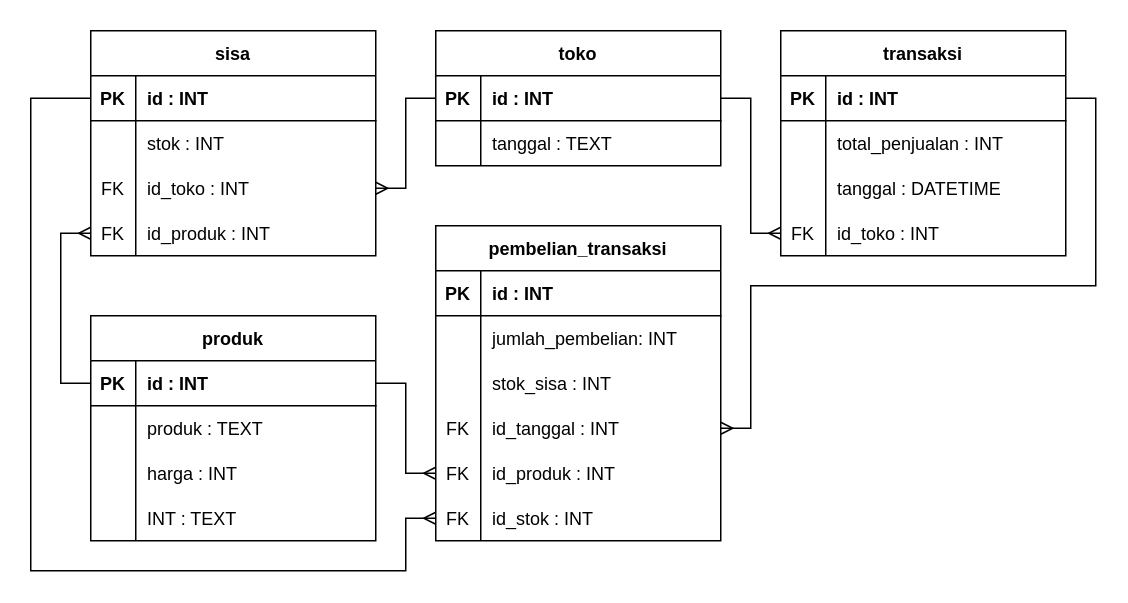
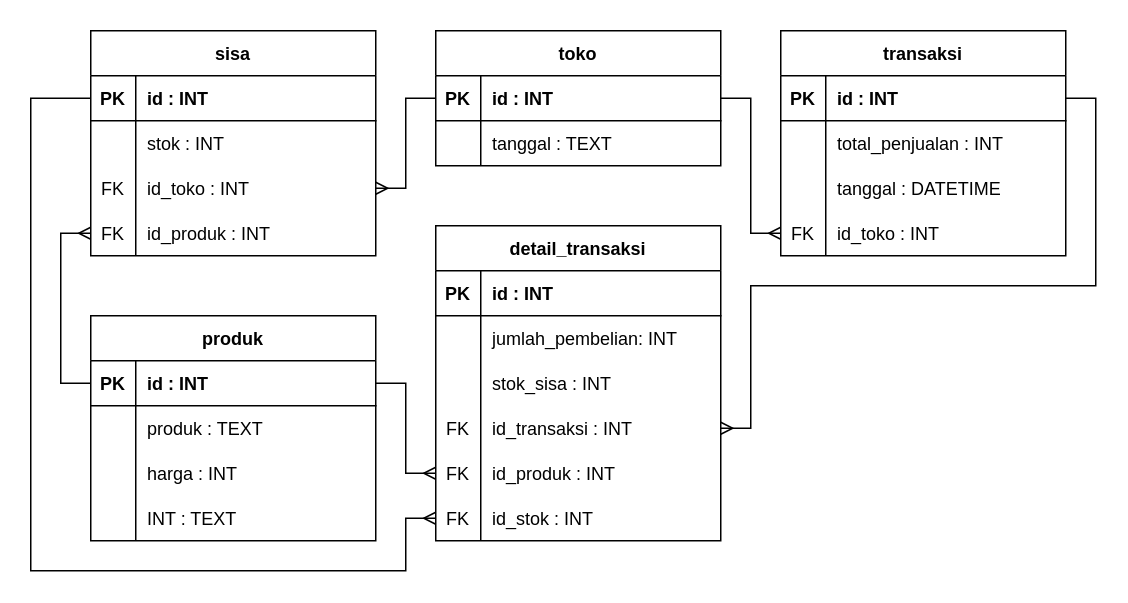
  <mxCell id="0" />
  <mxCell id="1" parent="0" />
  <mxCell id="2" style="edgeStyle=orthogonalEdgeStyle;rounded=0;orthogonalLoop=1;jettySize=auto;html=1;exitX=0;exitY=0.5;exitDx=0;exitDy=0;entryX=1;entryY=0.5;entryDx=0;entryDy=0;endArrow=ERmany;endFill=0;" parent="1" source="41" target="15" edge="1"><mxGeometry relative="1" as="geometry" /></mxCell>
  <mxCell id="3" style="edgeStyle=orthogonalEdgeStyle;rounded=0;orthogonalLoop=1;jettySize=auto;html=1;exitX=1;exitY=0.5;exitDx=0;exitDy=0;entryX=0;entryY=0.5;entryDx=0;entryDy=0;endArrow=ERmany;endFill=0;" parent="1" source="41" target="57" edge="1"><mxGeometry relative="1" as="geometry" /></mxCell>
  <mxCell id="4" style="edgeStyle=orthogonalEdgeStyle;rounded=0;orthogonalLoop=1;jettySize=auto;html=1;exitX=0;exitY=0.5;exitDx=0;exitDy=0;entryX=0;entryY=0.5;entryDx=0;entryDy=0;endArrow=ERmany;endFill=0;" parent="1" source="61" target="18" edge="1"><mxGeometry relative="1" as="geometry" /></mxCell>
  <mxCell id="5" style="edgeStyle=orthogonalEdgeStyle;rounded=0;orthogonalLoop=1;jettySize=auto;html=1;entryX=1;entryY=0.5;entryDx=0;entryDy=0;endArrow=ERmany;endFill=0;exitX=1;exitY=0.5;exitDx=0;exitDy=0;" parent="1" source="48" target="31" edge="1"><mxGeometry relative="1" as="geometry"><mxPoint x="550" y="300" as="sourcePoint" /><Array as="points"><mxPoint x="730" y="65" /><mxPoint x="730" y="190" /><mxPoint x="500" y="190" /><mxPoint x="500" y="285" /></Array></mxGeometry></mxCell>
  <mxCell id="6" style="edgeStyle=orthogonalEdgeStyle;rounded=0;orthogonalLoop=1;jettySize=auto;html=1;exitX=1;exitY=0.5;exitDx=0;exitDy=0;entryX=0;entryY=0.5;entryDx=0;entryDy=0;endArrow=ERmany;endFill=0;" parent="1" source="61" target="34" edge="1"><mxGeometry relative="1" as="geometry" /></mxCell>
  <mxCell id="7" style="edgeStyle=orthogonalEdgeStyle;rounded=0;orthogonalLoop=1;jettySize=auto;html=1;exitX=0;exitY=0.5;exitDx=0;exitDy=0;entryX=0;entryY=0.5;entryDx=0;entryDy=0;endArrow=ERmany;endFill=0;" parent="1" source="9" target="37" edge="1"><mxGeometry relative="1" as="geometry"><Array as="points"><mxPoint x="20" y="65" /><mxPoint x="20" y="380" /><mxPoint x="270" y="380" /><mxPoint x="270" y="345" /></Array></mxGeometry></mxCell>
  <mxCell id="8" value="sisa" style="shape=table;startSize=30;container=1;collapsible=1;childLayout=tableLayout;fixedRows=1;rowLines=0;fontStyle=1;align=center;resizeLast=1;columnLines=1;horizontal=1;arcSize=15;" parent="1" vertex="1"><mxGeometry x="60" y="20" width="190" height="150" as="geometry"><mxRectangle x="470" y="60" width="60" height="30" as="alternateBounds" /></mxGeometry></mxCell>
  <mxCell id="9" value="" style="shape=partialRectangle;collapsible=0;dropTarget=0;pointerEvents=0;fillColor=none;top=0;left=0;bottom=1;right=0;points=[[0,0.5],[1,0.5]];portConstraint=eastwest;" parent="8" vertex="1"><mxGeometry y="30" width="190" height="30" as="geometry" /></mxCell>
  <mxCell id="10" value="PK" style="shape=partialRectangle;connectable=0;fillColor=none;top=0;left=0;bottom=0;right=0;fontStyle=1;overflow=hidden;" parent="9" vertex="1"><mxGeometry width="30" height="30" as="geometry" /></mxCell>
  <mxCell id="11" value="id : INT" style="shape=partialRectangle;connectable=0;fillColor=none;top=0;left=0;bottom=0;right=0;align=left;spacingLeft=6;fontStyle=1;overflow=hidden;" parent="9" vertex="1"><mxGeometry x="30" width="160" height="30" as="geometry" /></mxCell>
  <mxCell id="12" value="" style="shape=partialRectangle;collapsible=0;dropTarget=0;pointerEvents=0;fillColor=none;top=0;left=0;bottom=0;right=0;points=[[0,0.5],[1,0.5]];portConstraint=eastwest;" parent="8" vertex="1"><mxGeometry y="60" width="190" height="30" as="geometry" /></mxCell>
  <mxCell id="13" value="" style="shape=partialRectangle;connectable=0;fillColor=none;top=0;left=0;bottom=0;right=0;editable=1;overflow=hidden;" parent="12" vertex="1"><mxGeometry width="30" height="30" as="geometry" /></mxCell>
  <mxCell id="14" value="stok : INT" style="shape=partialRectangle;connectable=0;fillColor=none;top=0;left=0;bottom=0;right=0;align=left;spacingLeft=6;overflow=hidden;" parent="12" vertex="1"><mxGeometry x="30" width="160" height="30" as="geometry" /></mxCell>
  <mxCell id="15" value="" style="shape=partialRectangle;collapsible=0;dropTarget=0;pointerEvents=0;fillColor=none;top=0;left=0;bottom=0;right=0;points=[[0,0.5],[1,0.5]];portConstraint=eastwest;" parent="8" vertex="1"><mxGeometry y="90" width="190" height="30" as="geometry" /></mxCell>
  <mxCell id="16" value="FK" style="shape=partialRectangle;connectable=0;fillColor=none;top=0;left=0;bottom=0;right=0;editable=1;overflow=hidden;" parent="15" vertex="1"><mxGeometry width="30" height="30" as="geometry" /></mxCell>
  <mxCell id="17" value="id_toko : INT" style="shape=partialRectangle;connectable=0;fillColor=none;top=0;left=0;bottom=0;right=0;align=left;spacingLeft=6;overflow=hidden;" parent="15" vertex="1"><mxGeometry x="30" width="160" height="30" as="geometry" /></mxCell>
  <mxCell id="18" value="" style="shape=partialRectangle;collapsible=0;dropTarget=0;pointerEvents=0;fillColor=none;top=0;left=0;bottom=0;right=0;points=[[0,0.5],[1,0.5]];portConstraint=eastwest;" parent="8" vertex="1"><mxGeometry y="120" width="190" height="30" as="geometry" /></mxCell>
  <mxCell id="19" value="FK" style="shape=partialRectangle;connectable=0;fillColor=none;top=0;left=0;bottom=0;right=0;editable=1;overflow=hidden;" parent="18" vertex="1"><mxGeometry width="30" height="30" as="geometry" /></mxCell>
  <mxCell id="20" value="id_produk : INT" style="shape=partialRectangle;connectable=0;fillColor=none;top=0;left=0;bottom=0;right=0;align=left;spacingLeft=6;overflow=hidden;" parent="18" vertex="1"><mxGeometry x="30" width="160" height="30" as="geometry" /></mxCell>
- <mxCell id="21" value="pembelian_transaksi" style="shape=table;startSize=30;container=1;collapsible=1;childLayout=tableLayout;fixedRows=1;rowLines=0;fontStyle=1;align=center;resizeLast=1;columnLines=1;horizontal=1;arcSize=15;" parent="1" vertex="1"><mxGeometry x="290" y="150" width="190" height="210" as="geometry" /></mxCell>
+ <mxCell id="21" value="detail_transaksi" style="shape=table;startSize=30;container=1;collapsible=1;childLayout=tableLayout;fixedRows=1;rowLines=0;fontStyle=1;align=center;resizeLast=1;columnLines=1;horizontal=1;arcSize=15;" parent="1" vertex="1"><mxGeometry x="290" y="150" width="190" height="210" as="geometry" /></mxCell>
  <mxCell id="22" value="" style="shape=partialRectangle;collapsible=0;dropTarget=0;pointerEvents=0;fillColor=none;top=0;left=0;bottom=1;right=0;points=[[0,0.5],[1,0.5]];portConstraint=eastwest;" parent="21" vertex="1"><mxGeometry y="30" width="190" height="30" as="geometry" /></mxCell>
  <mxCell id="23" value="PK" style="shape=partialRectangle;connectable=0;fillColor=none;top=0;left=0;bottom=0;right=0;fontStyle=1;overflow=hidden;" parent="22" vertex="1"><mxGeometry width="30" height="30" as="geometry" /></mxCell>
  <mxCell id="24" value="id : INT" style="shape=partialRectangle;connectable=0;fillColor=none;top=0;left=0;bottom=0;right=0;align=left;spacingLeft=6;fontStyle=1;overflow=hidden;" parent="22" vertex="1"><mxGeometry x="30" width="160" height="30" as="geometry" /></mxCell>
  <mxCell id="25" value="" style="shape=partialRectangle;collapsible=0;dropTarget=0;pointerEvents=0;fillColor=none;top=0;left=0;bottom=0;right=0;points=[[0,0.5],[1,0.5]];portConstraint=eastwest;" parent="21" vertex="1"><mxGeometry y="60" width="190" height="30" as="geometry" /></mxCell>
  <mxCell id="26" value="" style="shape=partialRectangle;connectable=0;fillColor=none;top=0;left=0;bottom=0;right=0;editable=1;overflow=hidden;" parent="25" vertex="1"><mxGeometry width="30" height="30" as="geometry" /></mxCell>
  <mxCell id="27" value="jumlah_pembelian: INT" style="shape=partialRectangle;connectable=0;fillColor=none;top=0;left=0;bottom=0;right=0;align=left;spacingLeft=6;overflow=hidden;" parent="25" vertex="1"><mxGeometry x="30" width="160" height="30" as="geometry" /></mxCell>
  <mxCell id="28" value="" style="shape=partialRectangle;collapsible=0;dropTarget=0;pointerEvents=0;fillColor=none;top=0;left=0;bottom=0;right=0;points=[[0,0.5],[1,0.5]];portConstraint=eastwest;" parent="21" vertex="1"><mxGeometry y="90" width="190" height="30" as="geometry" /></mxCell>
  <mxCell id="29" value="" style="shape=partialRectangle;connectable=0;fillColor=none;top=0;left=0;bottom=0;right=0;editable=1;overflow=hidden;" parent="28" vertex="1"><mxGeometry width="30" height="30" as="geometry" /></mxCell>
  <mxCell id="30" value="stok_sisa : INT" style="shape=partialRectangle;connectable=0;fillColor=none;top=0;left=0;bottom=0;right=0;align=left;spacingLeft=6;overflow=hidden;" parent="28" vertex="1"><mxGeometry x="30" width="160" height="30" as="geometry" /></mxCell>
  <mxCell id="31" value="" style="shape=partialRectangle;collapsible=0;dropTarget=0;pointerEvents=0;fillColor=none;top=0;left=0;bottom=0;right=0;points=[[0,0.5],[1,0.5]];portConstraint=eastwest;" parent="21" vertex="1"><mxGeometry y="120" width="190" height="30" as="geometry" /></mxCell>
  <mxCell id="32" value="FK" style="shape=partialRectangle;connectable=0;fillColor=none;top=0;left=0;bottom=0;right=0;editable=1;overflow=hidden;" parent="31" vertex="1"><mxGeometry width="30" height="30" as="geometry" /></mxCell>
- <mxCell id="33" value="id_tanggal : INT" style="shape=partialRectangle;connectable=0;fillColor=none;top=0;left=0;bottom=0;right=0;align=left;spacingLeft=6;overflow=hidden;" parent="31" vertex="1"><mxGeometry x="30" width="160" height="30" as="geometry" /></mxCell>
+ <mxCell id="33" value="id_transaksi : INT" style="shape=partialRectangle;connectable=0;fillColor=none;top=0;left=0;bottom=0;right=0;align=left;spacingLeft=6;overflow=hidden;" parent="31" vertex="1"><mxGeometry x="30" width="160" height="30" as="geometry" /></mxCell>
  <mxCell id="34" value="" style="shape=partialRectangle;collapsible=0;dropTarget=0;pointerEvents=0;fillColor=none;top=0;left=0;bottom=0;right=0;points=[[0,0.5],[1,0.5]];portConstraint=eastwest;" parent="21" vertex="1"><mxGeometry y="150" width="190" height="30" as="geometry" /></mxCell>
  <mxCell id="35" value="FK" style="shape=partialRectangle;connectable=0;fillColor=none;top=0;left=0;bottom=0;right=0;editable=1;overflow=hidden;" parent="34" vertex="1"><mxGeometry width="30" height="30" as="geometry" /></mxCell>
  <mxCell id="36" value="id_produk : INT" style="shape=partialRectangle;connectable=0;fillColor=none;top=0;left=0;bottom=0;right=0;align=left;spacingLeft=6;overflow=hidden;" parent="34" vertex="1"><mxGeometry x="30" width="160" height="30" as="geometry" /></mxCell>
  <mxCell id="37" value="" style="shape=partialRectangle;collapsible=0;dropTarget=0;pointerEvents=0;fillColor=none;top=0;left=0;bottom=0;right=0;points=[[0,0.5],[1,0.5]];portConstraint=eastwest;" parent="21" vertex="1"><mxGeometry y="180" width="190" height="30" as="geometry" /></mxCell>
  <mxCell id="38" value="FK" style="shape=partialRectangle;connectable=0;fillColor=none;top=0;left=0;bottom=0;right=0;editable=1;overflow=hidden;" parent="37" vertex="1"><mxGeometry width="30" height="30" as="geometry" /></mxCell>
  <mxCell id="39" value="id_stok : INT" style="shape=partialRectangle;connectable=0;fillColor=none;top=0;left=0;bottom=0;right=0;align=left;spacingLeft=6;overflow=hidden;" parent="37" vertex="1"><mxGeometry x="30" width="160" height="30" as="geometry" /></mxCell>
  <mxCell id="40" value="toko" style="shape=table;startSize=30;container=1;collapsible=1;childLayout=tableLayout;fixedRows=1;rowLines=0;fontStyle=1;align=center;resizeLast=1;columnLines=1;horizontal=1;arcSize=15;" parent="1" vertex="1"><mxGeometry x="290" y="20" width="190" height="90" as="geometry" /></mxCell>
  <mxCell id="41" value="" style="shape=partialRectangle;collapsible=0;dropTarget=0;pointerEvents=0;fillColor=none;top=0;left=0;bottom=1;right=0;points=[[0,0.5],[1,0.5]];portConstraint=eastwest;" parent="40" vertex="1"><mxGeometry y="30" width="190" height="30" as="geometry" /></mxCell>
  <mxCell id="42" value="PK" style="shape=partialRectangle;connectable=0;fillColor=none;top=0;left=0;bottom=0;right=0;fontStyle=1;overflow=hidden;" parent="41" vertex="1"><mxGeometry width="30" height="30" as="geometry" /></mxCell>
  <mxCell id="43" value="id : INT" style="shape=partialRectangle;connectable=0;fillColor=none;top=0;left=0;bottom=0;right=0;align=left;spacingLeft=6;fontStyle=1;overflow=hidden;" parent="41" vertex="1"><mxGeometry x="30" width="160" height="30" as="geometry" /></mxCell>
  <mxCell id="44" value="" style="shape=partialRectangle;collapsible=0;dropTarget=0;pointerEvents=0;fillColor=none;top=0;left=0;bottom=0;right=0;points=[[0,0.5],[1,0.5]];portConstraint=eastwest;" parent="40" vertex="1"><mxGeometry y="60" width="190" height="30" as="geometry" /></mxCell>
  <mxCell id="45" value="" style="shape=partialRectangle;connectable=0;fillColor=none;top=0;left=0;bottom=0;right=0;editable=1;overflow=hidden;" parent="44" vertex="1"><mxGeometry width="30" height="30" as="geometry" /></mxCell>
  <mxCell id="46" value="tanggal : TEXT" style="shape=partialRectangle;connectable=0;fillColor=none;top=0;left=0;bottom=0;right=0;align=left;spacingLeft=6;overflow=hidden;" parent="44" vertex="1"><mxGeometry x="30" width="160" height="30" as="geometry" /></mxCell>
  <mxCell id="47" value="transaksi" style="shape=table;startSize=30;container=1;collapsible=1;childLayout=tableLayout;fixedRows=1;rowLines=0;fontStyle=1;align=center;resizeLast=1;columnLines=1;horizontal=1;arcSize=15;" parent="1" vertex="1"><mxGeometry x="520" y="20" width="190" height="150" as="geometry" /></mxCell>
  <mxCell id="48" value="" style="shape=partialRectangle;collapsible=0;dropTarget=0;pointerEvents=0;fillColor=none;top=0;left=0;bottom=1;right=0;points=[[0,0.5],[1,0.5]];portConstraint=eastwest;" parent="47" vertex="1"><mxGeometry y="30" width="190" height="30" as="geometry" /></mxCell>
  <mxCell id="49" value="PK" style="shape=partialRectangle;connectable=0;fillColor=none;top=0;left=0;bottom=0;right=0;fontStyle=1;overflow=hidden;" parent="48" vertex="1"><mxGeometry width="30" height="30" as="geometry" /></mxCell>
  <mxCell id="50" value="id : INT" style="shape=partialRectangle;connectable=0;fillColor=none;top=0;left=0;bottom=0;right=0;align=left;spacingLeft=6;fontStyle=1;overflow=hidden;" parent="48" vertex="1"><mxGeometry x="30" width="160" height="30" as="geometry" /></mxCell>
  <mxCell id="51" value="" style="shape=partialRectangle;collapsible=0;dropTarget=0;pointerEvents=0;fillColor=none;top=0;left=0;bottom=0;right=0;points=[[0,0.5],[1,0.5]];portConstraint=eastwest;" parent="47" vertex="1"><mxGeometry y="60" width="190" height="30" as="geometry" /></mxCell>
  <mxCell id="52" value="" style="shape=partialRectangle;connectable=0;fillColor=none;top=0;left=0;bottom=0;right=0;editable=1;overflow=hidden;" parent="51" vertex="1"><mxGeometry width="30" height="30" as="geometry" /></mxCell>
  <mxCell id="53" value="total_penjualan : INT" style="shape=partialRectangle;connectable=0;fillColor=none;top=0;left=0;bottom=0;right=0;align=left;spacingLeft=6;overflow=hidden;" parent="51" vertex="1"><mxGeometry x="30" width="160" height="30" as="geometry" /></mxCell>
  <mxCell id="54" value="" style="shape=partialRectangle;collapsible=0;dropTarget=0;pointerEvents=0;fillColor=none;top=0;left=0;bottom=0;right=0;points=[[0,0.5],[1,0.5]];portConstraint=eastwest;" parent="47" vertex="1"><mxGeometry y="90" width="190" height="30" as="geometry" /></mxCell>
  <mxCell id="55" value="" style="shape=partialRectangle;connectable=0;fillColor=none;top=0;left=0;bottom=0;right=0;editable=1;overflow=hidden;" parent="54" vertex="1"><mxGeometry width="30" height="30" as="geometry" /></mxCell>
  <mxCell id="56" value="tanggal : DATETIME" style="shape=partialRectangle;connectable=0;fillColor=none;top=0;left=0;bottom=0;right=0;align=left;spacingLeft=6;overflow=hidden;" parent="54" vertex="1"><mxGeometry x="30" width="160" height="30" as="geometry" /></mxCell>
  <mxCell id="57" value="" style="shape=partialRectangle;collapsible=0;dropTarget=0;pointerEvents=0;fillColor=none;top=0;left=0;bottom=0;right=0;points=[[0,0.5],[1,0.5]];portConstraint=eastwest;" parent="47" vertex="1"><mxGeometry y="120" width="190" height="30" as="geometry" /></mxCell>
  <mxCell id="58" value="FK" style="shape=partialRectangle;connectable=0;fillColor=none;top=0;left=0;bottom=0;right=0;editable=1;overflow=hidden;" parent="57" vertex="1"><mxGeometry width="30" height="30" as="geometry" /></mxCell>
  <mxCell id="59" value="id_toko : INT" style="shape=partialRectangle;connectable=0;fillColor=none;top=0;left=0;bottom=0;right=0;align=left;spacingLeft=6;overflow=hidden;" parent="57" vertex="1"><mxGeometry x="30" width="160" height="30" as="geometry" /></mxCell>
  <mxCell id="60" value="produk" style="shape=table;startSize=30;container=1;collapsible=1;childLayout=tableLayout;fixedRows=1;rowLines=0;fontStyle=1;align=center;resizeLast=1;columnLines=1;horizontal=1;arcSize=15;" parent="1" vertex="1"><mxGeometry x="60" y="210" width="190" height="150" as="geometry" /></mxCell>
  <mxCell id="61" value="" style="shape=partialRectangle;collapsible=0;dropTarget=0;pointerEvents=0;fillColor=none;top=0;left=0;bottom=1;right=0;points=[[0,0.5],[1,0.5]];portConstraint=eastwest;" parent="60" vertex="1"><mxGeometry y="30" width="190" height="30" as="geometry" /></mxCell>
  <mxCell id="62" value="PK" style="shape=partialRectangle;connectable=0;fillColor=none;top=0;left=0;bottom=0;right=0;fontStyle=1;overflow=hidden;" parent="61" vertex="1"><mxGeometry width="30" height="30" as="geometry" /></mxCell>
  <mxCell id="63" value="id : INT" style="shape=partialRectangle;connectable=0;fillColor=none;top=0;left=0;bottom=0;right=0;align=left;spacingLeft=6;fontStyle=1;overflow=hidden;" parent="61" vertex="1"><mxGeometry x="30" width="160" height="30" as="geometry" /></mxCell>
  <mxCell id="64" value="" style="shape=partialRectangle;collapsible=0;dropTarget=0;pointerEvents=0;fillColor=none;top=0;left=0;bottom=0;right=0;points=[[0,0.5],[1,0.5]];portConstraint=eastwest;" parent="60" vertex="1"><mxGeometry y="60" width="190" height="30" as="geometry" /></mxCell>
  <mxCell id="65" value="" style="shape=partialRectangle;connectable=0;fillColor=none;top=0;left=0;bottom=0;right=0;editable=1;overflow=hidden;" parent="64" vertex="1"><mxGeometry width="30" height="30" as="geometry" /></mxCell>
  <mxCell id="66" value="produk : TEXT" style="shape=partialRectangle;connectable=0;fillColor=none;top=0;left=0;bottom=0;right=0;align=left;spacingLeft=6;overflow=hidden;" parent="64" vertex="1"><mxGeometry x="30" width="160" height="30" as="geometry" /></mxCell>
  <mxCell id="67" value="" style="shape=partialRectangle;collapsible=0;dropTarget=0;pointerEvents=0;fillColor=none;top=0;left=0;bottom=0;right=0;points=[[0,0.5],[1,0.5]];portConstraint=eastwest;" parent="60" vertex="1"><mxGeometry y="90" width="190" height="30" as="geometry" /></mxCell>
  <mxCell id="68" value="" style="shape=partialRectangle;connectable=0;fillColor=none;top=0;left=0;bottom=0;right=0;editable=1;overflow=hidden;" parent="67" vertex="1"><mxGeometry width="30" height="30" as="geometry" /></mxCell>
  <mxCell id="69" value="harga : INT" style="shape=partialRectangle;connectable=0;fillColor=none;top=0;left=0;bottom=0;right=0;align=left;spacingLeft=6;overflow=hidden;" parent="67" vertex="1"><mxGeometry x="30" width="160" height="30" as="geometry" /></mxCell>
  <mxCell id="70" value="" style="shape=partialRectangle;collapsible=0;dropTarget=0;pointerEvents=0;fillColor=none;top=0;left=0;bottom=0;right=0;points=[[0,0.5],[1,0.5]];portConstraint=eastwest;" parent="60" vertex="1"><mxGeometry y="120" width="190" height="30" as="geometry" /></mxCell>
  <mxCell id="71" value="" style="shape=partialRectangle;connectable=0;fillColor=none;top=0;left=0;bottom=0;right=0;editable=1;overflow=hidden;" parent="70" vertex="1"><mxGeometry width="30" height="30" as="geometry" /></mxCell>
  <mxCell id="72" value="INT : TEXT" style="shape=partialRectangle;connectable=0;fillColor=none;top=0;left=0;bottom=0;right=0;align=left;spacingLeft=6;overflow=hidden;" parent="70" vertex="1"><mxGeometry x="30" width="160" height="30" as="geometry" /></mxCell>
